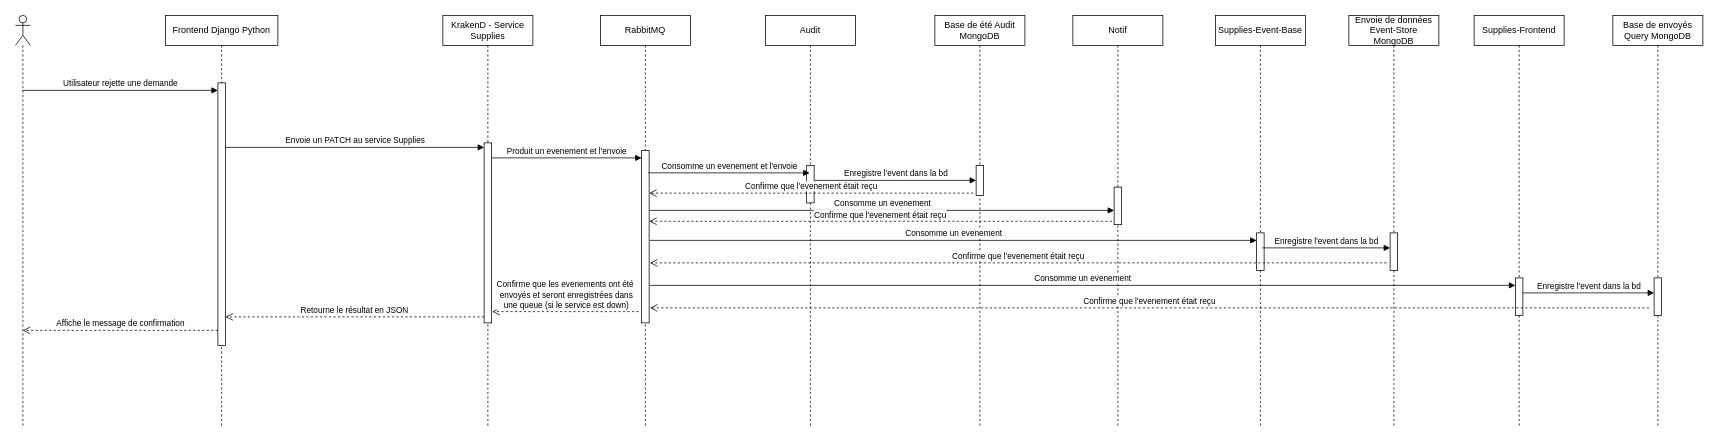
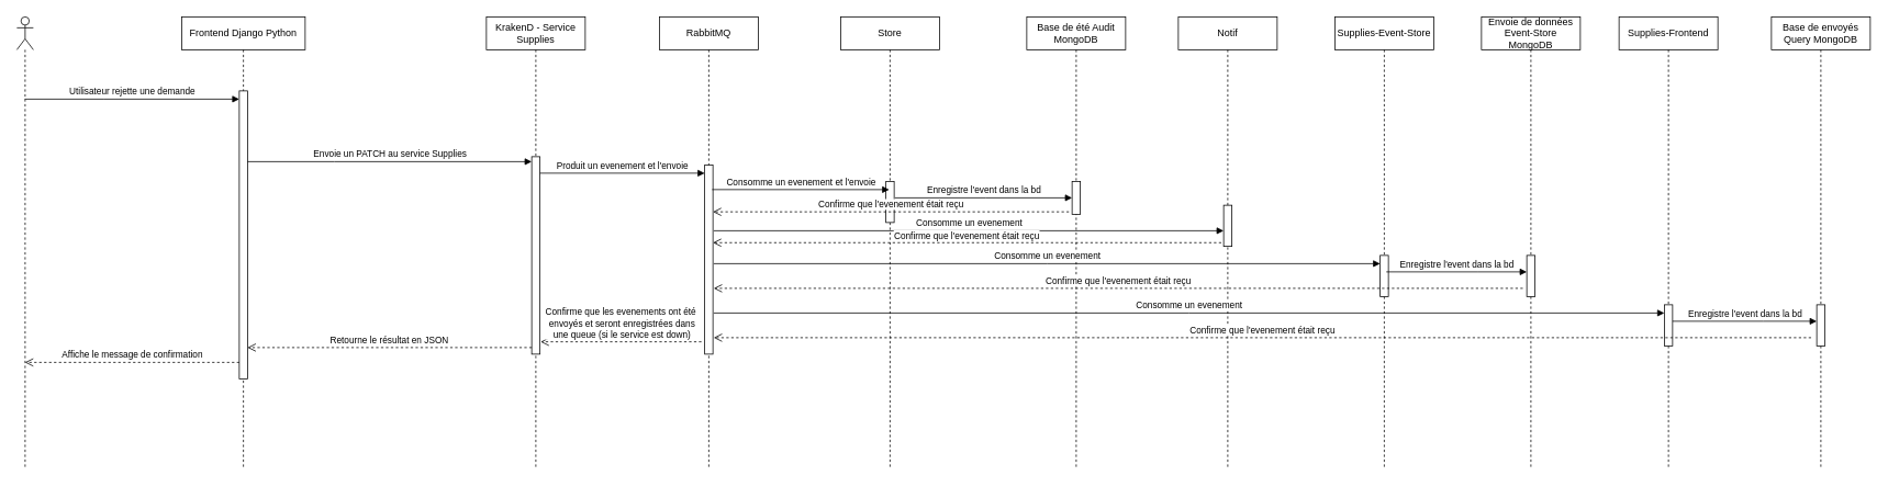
  <mxCell id="0" />
  <mxCell id="1" parent="0" />
  <mxCell id="2" value="Frontend Django Python" style="shape=umlLifeline;perimeter=lifelinePerimeter;whiteSpace=wrap;html=1;container=0;dropTarget=0;collapsible=0;recursiveResize=0;outlineConnect=0;portConstraint=eastwest;newEdgeStyle={&quot;edgeStyle&quot;:&quot;elbowEdgeStyle&quot;,&quot;elbow&quot;:&quot;vertical&quot;,&quot;curved&quot;:0,&quot;rounded&quot;:0};" parent="1" vertex="1"><mxGeometry x="220" y="20" width="150" height="550" as="geometry" /></mxCell>
  <mxCell id="3" value="" style="html=1;points=[];perimeter=orthogonalPerimeter;outlineConnect=0;targetShapes=umlLifeline;portConstraint=eastwest;newEdgeStyle={&quot;edgeStyle&quot;:&quot;elbowEdgeStyle&quot;,&quot;elbow&quot;:&quot;vertical&quot;,&quot;curved&quot;:0,&quot;rounded&quot;:0};" parent="2" vertex="1"><mxGeometry x="70" y="90" width="10" height="350" as="geometry" /></mxCell>
  <mxCell id="4" value="Utilisateur rejette une demande" style="html=1;verticalAlign=bottom;endArrow=block;edgeStyle=elbowEdgeStyle;elbow=vertical;curved=0;rounded=0;" parent="1" source="5" target="3" edge="1"><mxGeometry x="-0.002" relative="1" as="geometry"><mxPoint x="40" y="120" as="sourcePoint" /><Array as="points"><mxPoint x="125" y="120" /></Array><mxPoint x="260" y="120" as="targetPoint" /><mxPoint as="offset" /></mxGeometry></mxCell>
  <mxCell id="5" value="" style="shape=umlLifeline;perimeter=lifelinePerimeter;whiteSpace=wrap;html=1;container=1;dropTarget=0;collapsible=0;recursiveResize=0;outlineConnect=0;portConstraint=eastwest;newEdgeStyle={&quot;curved&quot;:0,&quot;rounded&quot;:0};participant=umlActor;" parent="1" vertex="1"><mxGeometry x="20" y="20" width="20" height="550" as="geometry" /></mxCell>
  <mxCell id="6" value="KrakenD - Service Supplies" style="shape=umlLifeline;perimeter=lifelinePerimeter;whiteSpace=wrap;html=1;container=0;dropTarget=0;collapsible=0;recursiveResize=0;outlineConnect=0;portConstraint=eastwest;newEdgeStyle={&quot;edgeStyle&quot;:&quot;elbowEdgeStyle&quot;,&quot;elbow&quot;:&quot;vertical&quot;,&quot;curved&quot;:0,&quot;rounded&quot;:0};" parent="1" vertex="1"><mxGeometry x="590" y="20" width="120" height="550" as="geometry" /></mxCell>
  <mxCell id="7" value="" style="html=1;points=[];perimeter=orthogonalPerimeter;outlineConnect=0;targetShapes=umlLifeline;portConstraint=eastwest;newEdgeStyle={&quot;edgeStyle&quot;:&quot;elbowEdgeStyle&quot;,&quot;elbow&quot;:&quot;vertical&quot;,&quot;curved&quot;:0,&quot;rounded&quot;:0};" parent="6" vertex="1"><mxGeometry x="55" y="170" width="10" height="240" as="geometry" /></mxCell>
  <mxCell id="8" value="RabbitMQ" style="shape=umlLifeline;perimeter=lifelinePerimeter;whiteSpace=wrap;html=1;container=0;dropTarget=0;collapsible=0;recursiveResize=0;outlineConnect=0;portConstraint=eastwest;newEdgeStyle={&quot;edgeStyle&quot;:&quot;elbowEdgeStyle&quot;,&quot;elbow&quot;:&quot;vertical&quot;,&quot;curved&quot;:0,&quot;rounded&quot;:0};" parent="1" vertex="1"><mxGeometry x="800" y="20" width="120" height="550" as="geometry" /></mxCell>
  <mxCell id="9" value="" style="html=1;points=[];perimeter=orthogonalPerimeter;outlineConnect=0;targetShapes=umlLifeline;portConstraint=eastwest;newEdgeStyle={&quot;edgeStyle&quot;:&quot;elbowEdgeStyle&quot;,&quot;elbow&quot;:&quot;vertical&quot;,&quot;curved&quot;:0,&quot;rounded&quot;:0};" parent="8" vertex="1"><mxGeometry x="55" y="180" width="10" height="230" as="geometry" /></mxCell>
  <mxCell id="10" value="Base de été Audit MongoDB" style="shape=umlLifeline;perimeter=lifelinePerimeter;whiteSpace=wrap;html=1;container=0;dropTarget=0;collapsible=0;recursiveResize=0;outlineConnect=0;portConstraint=eastwest;newEdgeStyle={&quot;edgeStyle&quot;:&quot;elbowEdgeStyle&quot;,&quot;elbow&quot;:&quot;vertical&quot;,&quot;curved&quot;:0,&quot;rounded&quot;:0};" parent="1" vertex="1"><mxGeometry x="1246" y="20" width="120" height="550" as="geometry" /></mxCell>
  <mxCell id="11" value="" style="html=1;points=[];perimeter=orthogonalPerimeter;outlineConnect=0;targetShapes=umlLifeline;portConstraint=eastwest;newEdgeStyle={&quot;edgeStyle&quot;:&quot;elbowEdgeStyle&quot;,&quot;elbow&quot;:&quot;vertical&quot;,&quot;curved&quot;:0,&quot;rounded&quot;:0};" parent="10" vertex="1"><mxGeometry x="55" y="200" width="10" height="40" as="geometry" /></mxCell>
  <mxCell id="12" value="Envoie un PATCH au service Supplies" style="html=1;verticalAlign=bottom;endArrow=block;edgeStyle=elbowEdgeStyle;elbow=vertical;curved=0;rounded=0;" parent="1" source="3" edge="1"><mxGeometry x="0.003" relative="1" as="geometry"><mxPoint x="285" y="196" as="sourcePoint" /><Array as="points"><mxPoint x="405.52" y="196" /></Array><mxPoint x="645" y="196" as="targetPoint" /><mxPoint as="offset" /></mxGeometry></mxCell>
  <mxCell id="13" value="Produit un evenement et l'envoie" style="html=1;verticalAlign=bottom;endArrow=block;edgeStyle=elbowEdgeStyle;elbow=vertical;curved=0;rounded=0;" parent="1" source="7" target="9" edge="1"><mxGeometry relative="1" as="geometry"><mxPoint x="670" y="210" as="sourcePoint" /><Array as="points"><mxPoint x="755.52" y="210" /></Array><mxPoint x="915.19" y="210" as="targetPoint" /></mxGeometry></mxCell>
  <mxCell id="14" value="Retourne le résultat en JSON" style="html=1;verticalAlign=bottom;endArrow=open;dashed=1;endSize=8;edgeStyle=elbowEdgeStyle;elbow=vertical;curved=0;rounded=0;" parent="1" edge="1"><mxGeometry relative="1" as="geometry"><mxPoint x="300" y="422" as="targetPoint" /><Array as="points"><mxPoint x="490.333" y="422" /></Array><mxPoint x="645" y="422" as="sourcePoint" /></mxGeometry></mxCell>
  <mxCell id="15" value="Affiche le message de confirmation" style="html=1;verticalAlign=bottom;endArrow=open;dashed=1;endSize=8;edgeStyle=elbowEdgeStyle;elbow=vertical;curved=0;rounded=0;" parent="1" edge="1"><mxGeometry relative="1" as="geometry"><mxPoint x="29.81" y="440" as="targetPoint" /><Array as="points"><mxPoint x="105.333" y="440" /></Array><mxPoint x="290" y="440" as="sourcePoint" /></mxGeometry></mxCell>
  <mxCell id="16" value="Envoie de données Event-Store MongoDB" style="shape=umlLifeline;perimeter=lifelinePerimeter;whiteSpace=wrap;html=1;container=0;dropTarget=0;collapsible=0;recursiveResize=0;outlineConnect=0;portConstraint=eastwest;newEdgeStyle={&quot;edgeStyle&quot;:&quot;elbowEdgeStyle&quot;,&quot;elbow&quot;:&quot;vertical&quot;,&quot;curved&quot;:0,&quot;rounded&quot;:0};" vertex="1" parent="1"><mxGeometry x="1798" y="20" width="120" height="550" as="geometry" /></mxCell>
  <mxCell id="17" value="" style="html=1;points=[];perimeter=orthogonalPerimeter;outlineConnect=0;targetShapes=umlLifeline;portConstraint=eastwest;newEdgeStyle={&quot;edgeStyle&quot;:&quot;elbowEdgeStyle&quot;,&quot;elbow&quot;:&quot;vertical&quot;,&quot;curved&quot;:0,&quot;rounded&quot;:0};" vertex="1" parent="16"><mxGeometry x="55" y="290" width="10" height="50" as="geometry" /></mxCell>
- <mxCell id="18" value="Audit" style="shape=umlLifeline;perimeter=lifelinePerimeter;whiteSpace=wrap;html=1;container=0;dropTarget=0;collapsible=0;recursiveResize=0;outlineConnect=0;portConstraint=eastwest;newEdgeStyle={&quot;edgeStyle&quot;:&quot;elbowEdgeStyle&quot;,&quot;elbow&quot;:&quot;vertical&quot;,&quot;curved&quot;:0,&quot;rounded&quot;:0};" vertex="1" parent="1"><mxGeometry x="1020" y="20" width="120" height="550" as="geometry" /></mxCell>
+ <mxCell id="18" value="Store" style="shape=umlLifeline;perimeter=lifelinePerimeter;whiteSpace=wrap;html=1;container=0;dropTarget=0;collapsible=0;recursiveResize=0;outlineConnect=0;portConstraint=eastwest;newEdgeStyle={&quot;edgeStyle&quot;:&quot;elbowEdgeStyle&quot;,&quot;elbow&quot;:&quot;vertical&quot;,&quot;curved&quot;:0,&quot;rounded&quot;:0};" vertex="1" parent="1"><mxGeometry x="1020" y="20" width="120" height="550" as="geometry" /></mxCell>
  <mxCell id="19" value="" style="html=1;points=[];perimeter=orthogonalPerimeter;outlineConnect=0;targetShapes=umlLifeline;portConstraint=eastwest;newEdgeStyle={&quot;edgeStyle&quot;:&quot;elbowEdgeStyle&quot;,&quot;elbow&quot;:&quot;vertical&quot;,&quot;curved&quot;:0,&quot;rounded&quot;:0};" vertex="1" parent="18"><mxGeometry x="55" y="200" width="10" height="50" as="geometry" /></mxCell>
  <mxCell id="20" value="Notif" style="shape=umlLifeline;perimeter=lifelinePerimeter;whiteSpace=wrap;html=1;container=0;dropTarget=0;collapsible=0;recursiveResize=0;outlineConnect=0;portConstraint=eastwest;newEdgeStyle={&quot;edgeStyle&quot;:&quot;elbowEdgeStyle&quot;,&quot;elbow&quot;:&quot;vertical&quot;,&quot;curved&quot;:0,&quot;rounded&quot;:0};" vertex="1" parent="1"><mxGeometry x="1430" y="20" width="120" height="550" as="geometry" /></mxCell>
  <mxCell id="21" value="" style="html=1;points=[];perimeter=orthogonalPerimeter;outlineConnect=0;targetShapes=umlLifeline;portConstraint=eastwest;newEdgeStyle={&quot;edgeStyle&quot;:&quot;elbowEdgeStyle&quot;,&quot;elbow&quot;:&quot;vertical&quot;,&quot;curved&quot;:0,&quot;rounded&quot;:0};" vertex="1" parent="20"><mxGeometry x="55" y="229" width="10" height="50" as="geometry" /></mxCell>
  <mxCell id="22" value="Base de envoyés Query MongoDB" style="shape=umlLifeline;perimeter=lifelinePerimeter;whiteSpace=wrap;html=1;container=0;dropTarget=0;collapsible=0;recursiveResize=0;outlineConnect=0;portConstraint=eastwest;newEdgeStyle={&quot;edgeStyle&quot;:&quot;elbowEdgeStyle&quot;,&quot;elbow&quot;:&quot;vertical&quot;,&quot;curved&quot;:0,&quot;rounded&quot;:0};" vertex="1" parent="1"><mxGeometry x="2150" y="20" width="120" height="550" as="geometry" /></mxCell>
  <mxCell id="23" value="" style="html=1;points=[];perimeter=orthogonalPerimeter;outlineConnect=0;targetShapes=umlLifeline;portConstraint=eastwest;newEdgeStyle={&quot;edgeStyle&quot;:&quot;elbowEdgeStyle&quot;,&quot;elbow&quot;:&quot;vertical&quot;,&quot;curved&quot;:0,&quot;rounded&quot;:0};" vertex="1" parent="22"><mxGeometry x="55" y="350" width="10" height="50" as="geometry" /></mxCell>
  <mxCell id="24" value="Supplies-Frontend" style="shape=umlLifeline;perimeter=lifelinePerimeter;whiteSpace=wrap;html=1;container=0;dropTarget=0;collapsible=0;recursiveResize=0;outlineConnect=0;portConstraint=eastwest;newEdgeStyle={&quot;edgeStyle&quot;:&quot;elbowEdgeStyle&quot;,&quot;elbow&quot;:&quot;vertical&quot;,&quot;curved&quot;:0,&quot;rounded&quot;:0};" vertex="1" parent="1"><mxGeometry x="1965" y="20" width="120" height="550" as="geometry" /></mxCell>
  <mxCell id="25" value="" style="html=1;points=[];perimeter=orthogonalPerimeter;outlineConnect=0;targetShapes=umlLifeline;portConstraint=eastwest;newEdgeStyle={&quot;edgeStyle&quot;:&quot;elbowEdgeStyle&quot;,&quot;elbow&quot;:&quot;vertical&quot;,&quot;curved&quot;:0,&quot;rounded&quot;:0};" vertex="1" parent="24"><mxGeometry x="55" y="350" width="10" height="50" as="geometry" /></mxCell>
- <mxCell id="26" value="Supplies-Event-Base" style="shape=umlLifeline;perimeter=lifelinePerimeter;whiteSpace=wrap;html=1;container=0;dropTarget=0;collapsible=0;recursiveResize=0;outlineConnect=0;portConstraint=eastwest;newEdgeStyle={&quot;edgeStyle&quot;:&quot;elbowEdgeStyle&quot;,&quot;elbow&quot;:&quot;vertical&quot;,&quot;curved&quot;:0,&quot;rounded&quot;:0};" vertex="1" parent="1"><mxGeometry x="1620" y="20" width="120" height="550" as="geometry" /></mxCell>
+ <mxCell id="26" value="Supplies-Event-Store" style="shape=umlLifeline;perimeter=lifelinePerimeter;whiteSpace=wrap;html=1;container=0;dropTarget=0;collapsible=0;recursiveResize=0;outlineConnect=0;portConstraint=eastwest;newEdgeStyle={&quot;edgeStyle&quot;:&quot;elbowEdgeStyle&quot;,&quot;elbow&quot;:&quot;vertical&quot;,&quot;curved&quot;:0,&quot;rounded&quot;:0};" vertex="1" parent="1"><mxGeometry x="1620" y="20" width="120" height="550" as="geometry" /></mxCell>
  <mxCell id="27" value="" style="html=1;points=[];perimeter=orthogonalPerimeter;outlineConnect=0;targetShapes=umlLifeline;portConstraint=eastwest;newEdgeStyle={&quot;edgeStyle&quot;:&quot;elbowEdgeStyle&quot;,&quot;elbow&quot;:&quot;vertical&quot;,&quot;curved&quot;:0,&quot;rounded&quot;:0};" vertex="1" parent="26"><mxGeometry x="55" y="290" width="10" height="50" as="geometry" /></mxCell>
  <mxCell id="28" value="Consomme un evenement et l'envoie" style="html=1;verticalAlign=bottom;endArrow=block;edgeStyle=elbowEdgeStyle;elbow=vertical;curved=0;rounded=0;exitX=0.5;exitY=0.333;exitDx=0;exitDy=0;exitPerimeter=0;" edge="1" parent="1"><mxGeometry relative="1" as="geometry"><mxPoint x="864" y="229.97" as="sourcePoint" /><Array as="points" /><mxPoint x="1079" y="230" as="targetPoint" /></mxGeometry></mxCell>
  <mxCell id="29" value="Enregistre l'event dans la bd" style="html=1;verticalAlign=bottom;endArrow=block;edgeStyle=elbowEdgeStyle;elbow=vertical;curved=0;rounded=0;exitX=0.5;exitY=0.333;exitDx=0;exitDy=0;exitPerimeter=0;" edge="1" parent="1"><mxGeometry relative="1" as="geometry"><mxPoint x="1086" y="240" as="sourcePoint" /><Array as="points"><mxPoint x="1196.52" y="240" /></Array><mxPoint x="1301" y="240" as="targetPoint" /></mxGeometry></mxCell>
  <mxCell id="30" value="Consomme un evenement" style="html=1;verticalAlign=bottom;endArrow=block;edgeStyle=elbowEdgeStyle;elbow=vertical;curved=0;rounded=0;exitX=0.5;exitY=0.333;exitDx=0;exitDy=0;exitPerimeter=0;" edge="1" parent="1" target="21"><mxGeometry relative="1" as="geometry"><mxPoint x="866" y="280" as="sourcePoint" /><Array as="points" /><mxPoint x="1400" y="280" as="targetPoint" /></mxGeometry></mxCell>
  <mxCell id="31" value="Consomme un evenement" style="html=1;verticalAlign=bottom;endArrow=block;edgeStyle=elbowEdgeStyle;elbow=vertical;curved=0;rounded=0;exitX=0.5;exitY=0.333;exitDx=0;exitDy=0;exitPerimeter=0;" edge="1" parent="1" target="27"><mxGeometry relative="1" as="geometry"><mxPoint x="866" y="320" as="sourcePoint" /><Array as="points" /><mxPoint x="1485" y="320" as="targetPoint" /></mxGeometry></mxCell>
  <mxCell id="32" value="Enregistre l'event dans la bd" style="html=1;verticalAlign=bottom;endArrow=block;edgeStyle=elbowEdgeStyle;elbow=vertical;curved=0;rounded=0;exitX=0.5;exitY=0.333;exitDx=0;exitDy=0;exitPerimeter=0;" edge="1" parent="1" target="17"><mxGeometry relative="1" as="geometry"><mxPoint x="1682.5" y="330" as="sourcePoint" /><Array as="points"><mxPoint x="1793.02" y="330" /></Array><mxPoint x="1897.5" y="330" as="targetPoint" /></mxGeometry></mxCell>
  <mxCell id="33" value="Consomme un evenement" style="html=1;verticalAlign=bottom;endArrow=block;edgeStyle=elbowEdgeStyle;elbow=vertical;curved=0;rounded=0;exitX=0.5;exitY=0.333;exitDx=0;exitDy=0;exitPerimeter=0;" edge="1" parent="1"><mxGeometry relative="1" as="geometry"><mxPoint x="866" y="380" as="sourcePoint" /><Array as="points" /><mxPoint x="2020" y="380" as="targetPoint" /></mxGeometry></mxCell>
  <mxCell id="34" value="Enregistre l'event dans la bd" style="html=1;verticalAlign=bottom;endArrow=block;edgeStyle=elbowEdgeStyle;elbow=vertical;curved=0;rounded=0;exitX=0.5;exitY=0.333;exitDx=0;exitDy=0;exitPerimeter=0;" edge="1" parent="1" target="23"><mxGeometry relative="1" as="geometry"><mxPoint x="2030" y="390" as="sourcePoint" /><Array as="points"><mxPoint x="2140.52" y="390" /></Array><mxPoint x="2200.5" y="390" as="targetPoint" /></mxGeometry></mxCell>
  <mxCell id="35" value="Confirme que les evenements ont été&lt;div&gt;&amp;nbsp;envoyés et seront enregistrées dans&lt;/div&gt;&lt;div&gt;&amp;nbsp;une queue (si le service est down)&lt;/div&gt;" style="html=1;verticalAlign=bottom;endArrow=open;dashed=1;endSize=8;edgeStyle=elbowEdgeStyle;elbow=vertical;curved=0;rounded=0;" edge="1" parent="1"><mxGeometry relative="1" as="geometry"><mxPoint x="655.81" y="415" as="targetPoint" /><Array as="points"><mxPoint x="731.333" y="415" /></Array><mxPoint x="851" y="415" as="sourcePoint" /></mxGeometry></mxCell>
  <mxCell id="36" value="Confirme que l'evenement était reçu" style="html=1;verticalAlign=bottom;endArrow=open;dashed=1;endSize=8;edgeStyle=elbowEdgeStyle;elbow=vertical;curved=0;rounded=0;" edge="1" parent="1" target="9"><mxGeometry relative="1" as="geometry"><mxPoint x="1102" y="257" as="targetPoint" /><Array as="points"><mxPoint x="1177.523" y="257" /></Array><mxPoint x="1297.19" y="257" as="sourcePoint" /></mxGeometry></mxCell>
  <mxCell id="37" value="Confirme que l'evenement était reçu" style="html=1;verticalAlign=bottom;endArrow=open;dashed=1;endSize=8;edgeStyle=elbowEdgeStyle;elbow=vertical;curved=0;rounded=0;" edge="1" parent="1" target="9"><mxGeometry relative="1" as="geometry"><mxPoint x="1050" y="294.5" as="targetPoint" /><Array as="points"><mxPoint x="1362.523" y="294.5" /></Array><mxPoint x="1482.19" y="294.5" as="sourcePoint" /></mxGeometry></mxCell>
  <mxCell id="38" value="Confirme que l'evenement était reçu" style="html=1;verticalAlign=bottom;endArrow=open;dashed=1;endSize=8;edgeStyle=elbowEdgeStyle;elbow=vertical;curved=0;rounded=0;" edge="1" parent="1"><mxGeometry relative="1" as="geometry"><mxPoint x="866" y="350" as="targetPoint" /><Array as="points"><mxPoint x="1728.523" y="350" /></Array><mxPoint x="1848.19" y="350" as="sourcePoint" /></mxGeometry></mxCell>
  <mxCell id="39" value="Confirme que l'evenement était reçu" style="html=1;verticalAlign=bottom;endArrow=open;dashed=1;endSize=8;edgeStyle=elbowEdgeStyle;elbow=vertical;curved=0;rounded=0;" edge="1" parent="1"><mxGeometry relative="1" as="geometry"><mxPoint x="866" y="410" as="targetPoint" /><Array as="points"><mxPoint x="2078.523" y="410" /></Array><mxPoint x="2198.19" y="410" as="sourcePoint" /></mxGeometry></mxCell>
